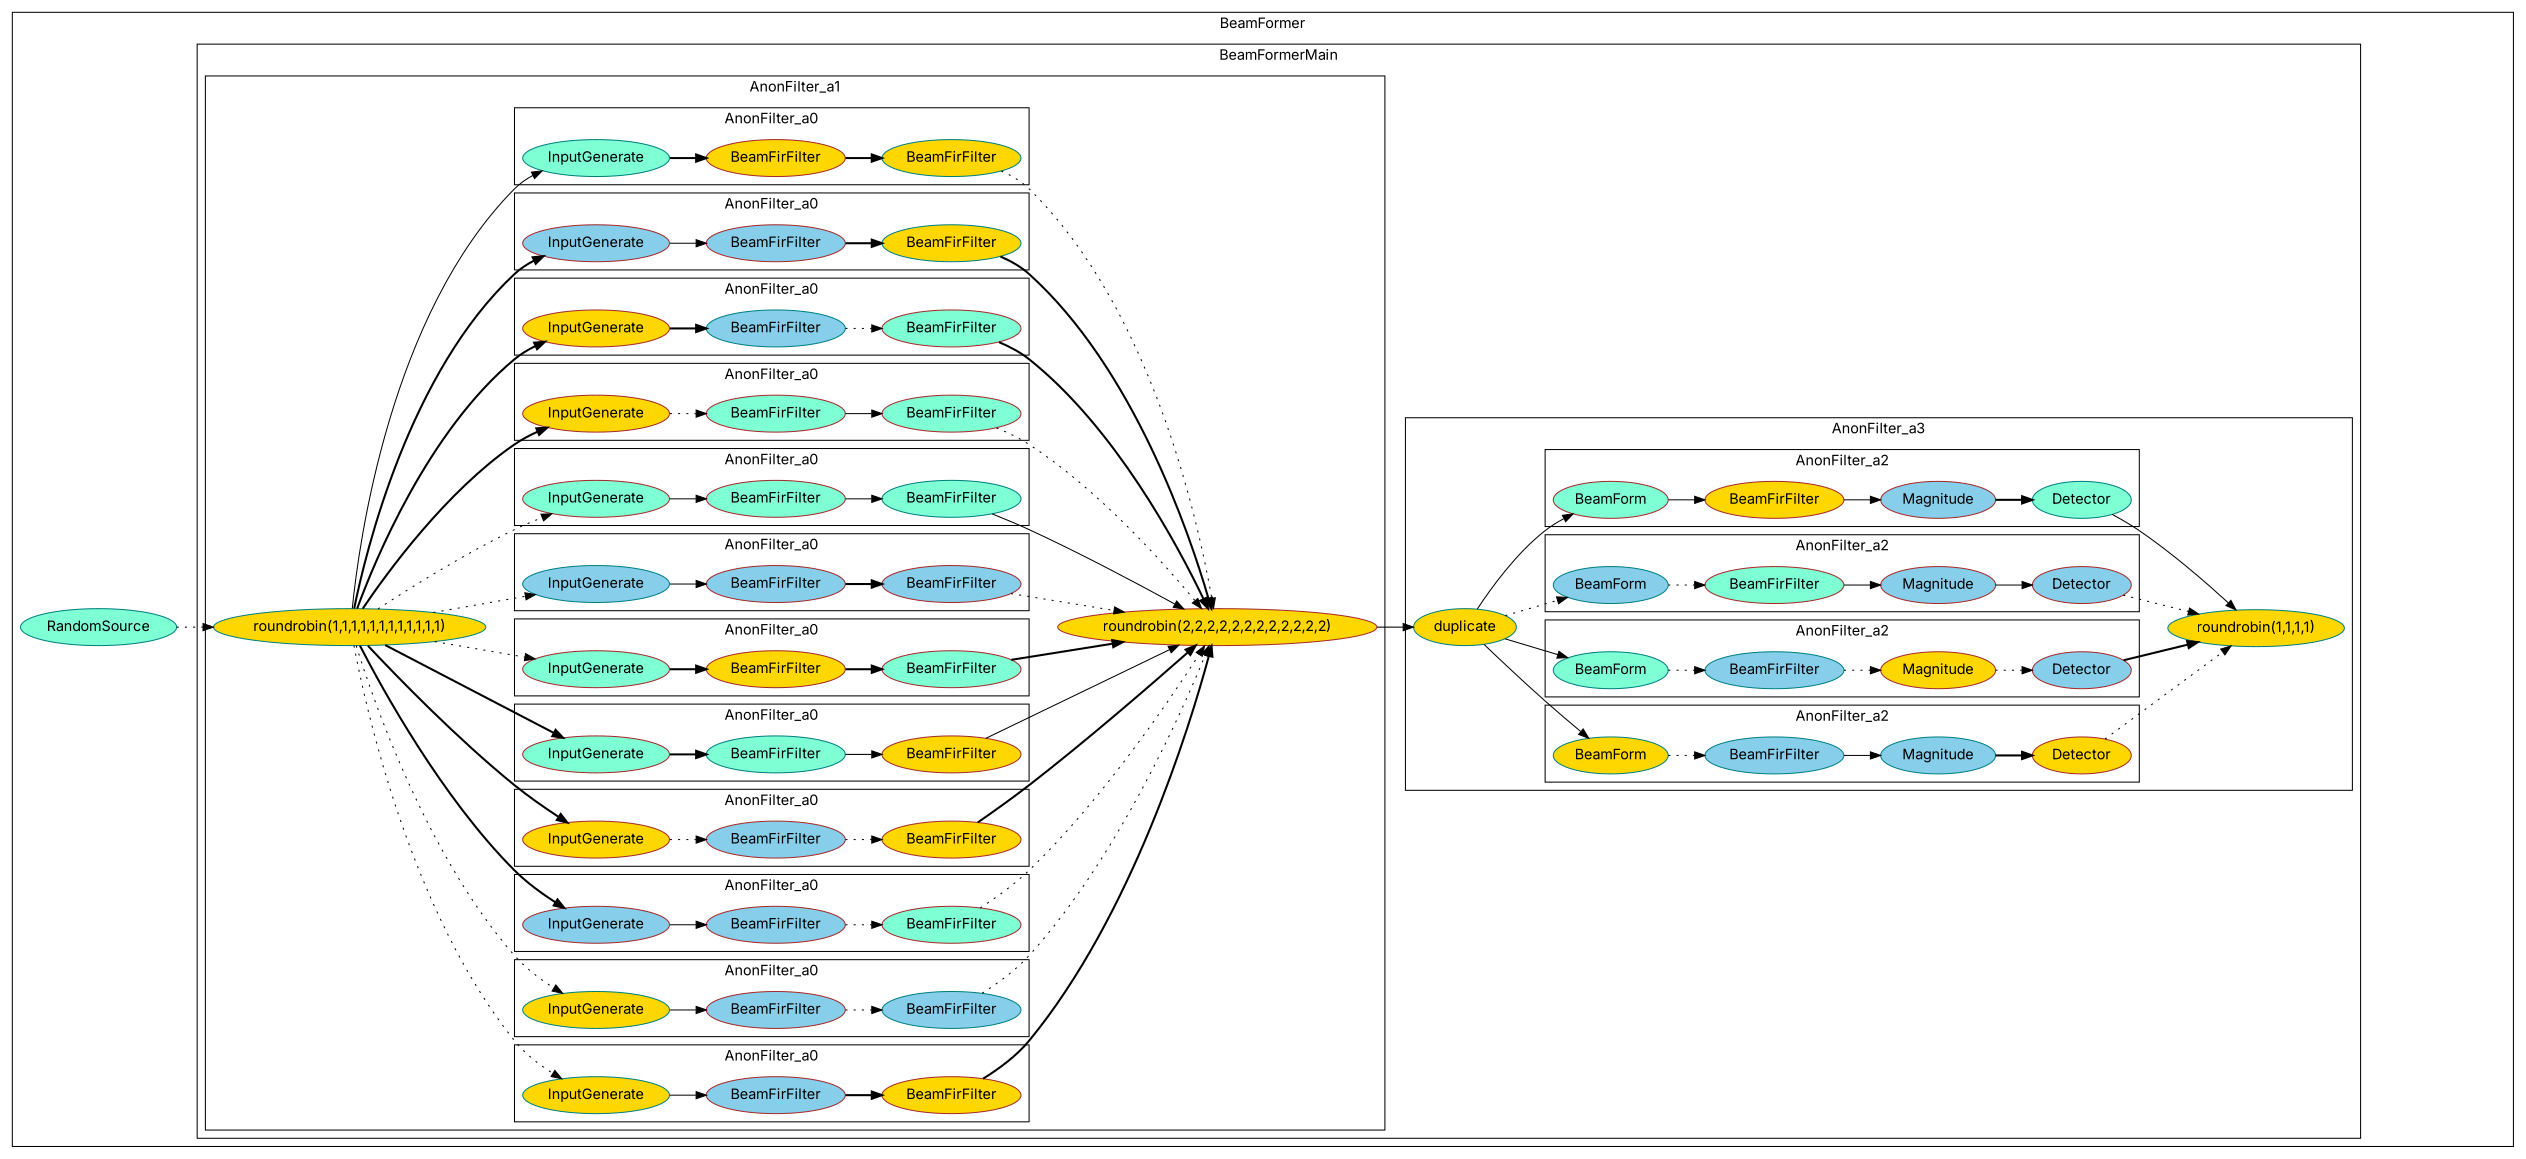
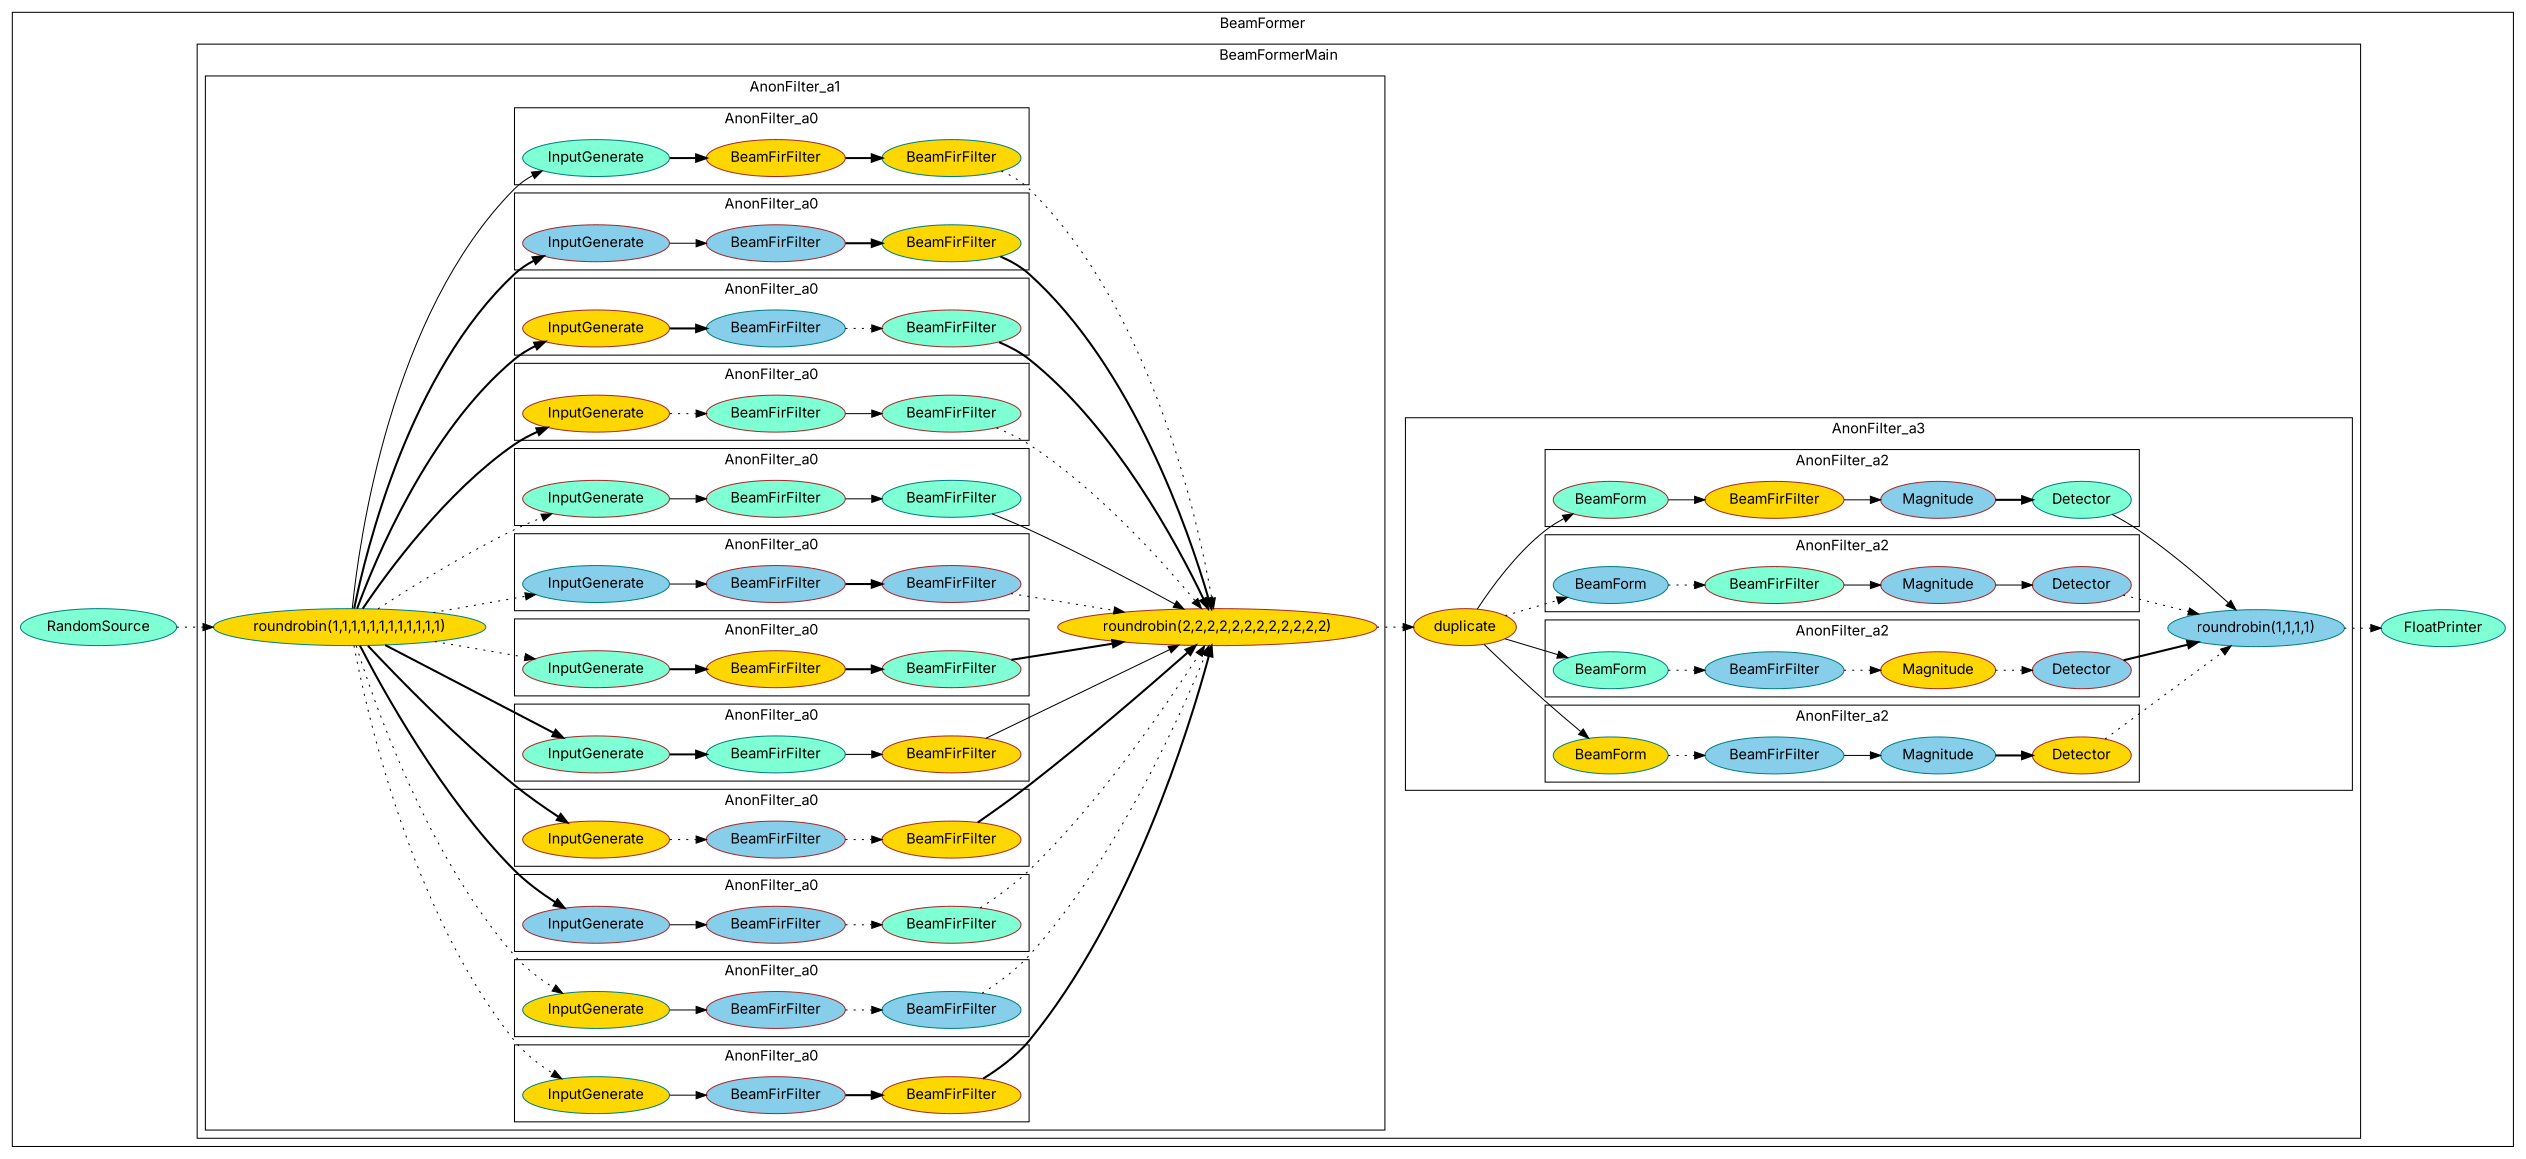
  digraph {
    fontname=Inter
    rankdir=LR
    node [color=brown fillcolor=skyblue fontname=Inter style=filled]
    edge [fontname=Inter style=dotted]
    n1 [color=teal fillcolor=gold label=InputGenerate]
    n2 [label=BeamFirFilter]
    n3 [fillcolor=gold label=BeamFirFilter]
    n4 [color=teal fillcolor=gold label=InputGenerate]
    n5 [label=BeamFirFilter]
    n6 [color=teal label=BeamFirFilter]
    n7 [label=InputGenerate]
    n8 [label=BeamFirFilter]
    n9 [fillcolor=aquamarine label=BeamFirFilter]
    n10 [fillcolor=gold label=InputGenerate]
    n11 [label=BeamFirFilter]
    n12 [fillcolor=gold label=BeamFirFilter]
    n13 [fillcolor=aquamarine label=InputGenerate]
    n14 [color=teal fillcolor=aquamarine label=BeamFirFilter]
    n15 [fillcolor=gold label=BeamFirFilter]
    n16 [fillcolor=aquamarine label=InputGenerate]
    n17 [fillcolor=gold label=BeamFirFilter]
    n18 [fillcolor=aquamarine label=BeamFirFilter]
    n19 [color=teal label=InputGenerate]
    n20 [label=BeamFirFilter]
    n21 [label=BeamFirFilter]
    n22 [fillcolor=aquamarine label=InputGenerate]
    n23 [fillcolor=aquamarine label=BeamFirFilter]
    n24 [color=teal fillcolor=aquamarine label=BeamFirFilter]
    n25 [fillcolor=gold label=InputGenerate]
    n26 [fillcolor=aquamarine label=BeamFirFilter]
    n27 [fillcolor=aquamarine label=BeamFirFilter]
    n28 [fillcolor=gold label=InputGenerate]
    n29 [color=teal label=BeamFirFilter]
    n30 [fillcolor=aquamarine label=BeamFirFilter]
    n31 [label=InputGenerate]
    n32 [label=BeamFirFilter]
    n33 [color=teal fillcolor=gold label=BeamFirFilter]
    n34 [color=teal fillcolor=aquamarine label=InputGenerate]
    n35 [fillcolor=gold label=BeamFirFilter]
    n36 [color=teal fillcolor=gold label=BeamFirFilter]
    n37 [color=teal fillcolor=gold label="roundrobin(1,1,1,1,1,1,1,1,1,1,1,1)"]
    n38 [fillcolor=gold label="roundrobin(2,2,2,2,2,2,2,2,2,2,2,2)"]
    n39 [color=teal fillcolor=gold label=BeamForm]
    n40 [color=teal label=BeamFirFilter]
    n41 [color=teal label=Magnitude]
    n42 [fillcolor=gold label=Detector]
    n43 [color=teal fillcolor=aquamarine label=BeamForm]
    n44 [color=teal label=BeamFirFilter]
    n45 [fillcolor=gold label=Magnitude]
    n46 [label=Detector]
    n47 [color=teal label=BeamForm]
    n48 [fillcolor=aquamarine label=BeamFirFilter]
    n49 [label=Magnitude]
    n50 [label=Detector]
    n51 [fillcolor=aquamarine label=BeamForm]
    n52 [fillcolor=gold label=BeamFirFilter]
    n53 [label=Magnitude]
    n54 [color=teal fillcolor=aquamarine label=Detector]
-   n55 [color=teal fillcolor=gold label=duplicate]
-   n56 [color=teal fillcolor=gold label="roundrobin(1,1,1,1)"]
+   n55 [fillcolor=gold label=duplicate]
+   n56 [color=teal label="roundrobin(1,1,1,1)"]
    n57 [color=teal fillcolor=aquamarine label=RandomSource]
+   n58 [color=teal fillcolor=aquamarine label=FloatPrinter]
    subgraph cluster_1 {
      label=BeamFormer
      n57
+     n58
      subgraph cluster_2 {
        label=BeamFormerMain
        subgraph cluster_3 {
          label=AnonFilter_a1
          n37
          n38
          subgraph cluster_4 {
            label=AnonFilter_a0
            n1
            n2
            n3
          }
          subgraph cluster_5 {
            label=AnonFilter_a0
            n4
            n5
            n6
          }
          subgraph cluster_6 {
            label=AnonFilter_a0
            n7
            n8
            n9
          }
          subgraph cluster_7 {
            label=AnonFilter_a0
            n10
            n11
            n12
          }
          subgraph cluster_8 {
            label=AnonFilter_a0
            n13
            n14
            n15
          }
          subgraph cluster_9 {
            label=AnonFilter_a0
            n16
            n17
            n18
          }
          subgraph cluster_10 {
            label=AnonFilter_a0
            n19
            n20
            n21
          }
          subgraph cluster_11 {
            label=AnonFilter_a0
            n22
            n23
            n24
          }
          subgraph cluster_12 {
            label=AnonFilter_a0
            n25
            n26
            n27
          }
          subgraph cluster_13 {
            label=AnonFilter_a0
            n28
            n29
            n30
          }
          subgraph cluster_14 {
            label=AnonFilter_a0
            n31
            n32
            n33
          }
          subgraph cluster_15 {
            label=AnonFilter_a0
            n34
            n35
            n36
          }
        }
        subgraph cluster_16 {
          label=AnonFilter_a3
          n55
          n56
          subgraph cluster_17 {
            label=AnonFilter_a2
            n39
            n40
            n41
            n42
          }
          subgraph cluster_18 {
            label=AnonFilter_a2
            n43
            n44
            n45
            n46
          }
          subgraph cluster_19 {
            label=AnonFilter_a2
            n47
            n48
            n49
            n50
          }
          subgraph cluster_20 {
            label=AnonFilter_a2
            n51
            n52
            n53
            n54
          }
        }
      }
    }
    n1 -> n2 [style=solid]
    n2 -> n3 [style=bold]
    n3 -> n38 [style=bold]
    n4 -> n5 [style=solid]
    n5 -> n6
    n6 -> n38
    n7 -> n8 [style=solid]
    n8 -> n9
    n9 -> n38
    n10 -> n11
    n11 -> n12
    n12 -> n38 [style=bold]
    n13 -> n14 [style=bold]
    n14 -> n15 [style=solid]
    n15 -> n38 [style=solid]
    n16 -> n17 [style=bold]
    n17 -> n18 [style=bold]
    n18 -> n38 [style=bold]
    n19 -> n20 [style=solid]
    n20 -> n21 [style=bold]
    n21 -> n38
    n22 -> n23 [style=solid]
    n23 -> n24 [style=solid]
    n24 -> n38 [style=solid]
    n25 -> n26
    n26 -> n27 [style=solid]
    n27 -> n38
    n28 -> n29 [style=bold]
    n29 -> n30
    n30 -> n38 [style=bold]
    n31 -> n32 [style=solid]
    n32 -> n33 [style=bold]
    n33 -> n38 [style=bold]
    n34 -> n35 [style=bold]
    n35 -> n36 [style=bold]
    n36 -> n38
    n37 -> n1
    n37 -> n4
    n37 -> n7 [style=bold]
    n37 -> n10 [style=bold]
    n37 -> n13 [style=bold]
    n37 -> n16
    n37 -> n19
    n37 -> n22
    n37 -> n25 [style=bold]
    n37 -> n28 [style=bold]
    n37 -> n31 [style=bold]
    n37 -> n34 [style=solid]
-   n38 -> n55 [style=solid]
+   n38 -> n55
    n39 -> n40
    n40 -> n41 [style=solid]
    n41 -> n42 [style=bold]
    n42 -> n56
    n43 -> n44
    n44 -> n45
    n45 -> n46
    n46 -> n56 [style=bold]
    n47 -> n48
    n48 -> n49 [style=solid]
    n49 -> n50 [style=solid]
    n50 -> n56
    n51 -> n52 [style=solid]
    n52 -> n53 [style=solid]
    n53 -> n54 [style=bold]
    n54 -> n56 [style=solid]
    n55 -> n39 [style=solid]
    n55 -> n43 [style=solid]
    n55 -> n47
    n55 -> n51 [style=solid]
+   n56 -> n58
    n57 -> n37
  }
